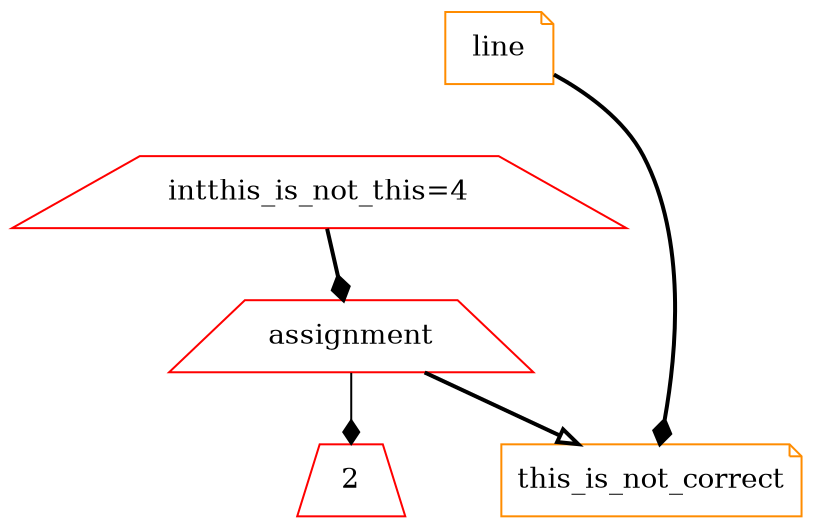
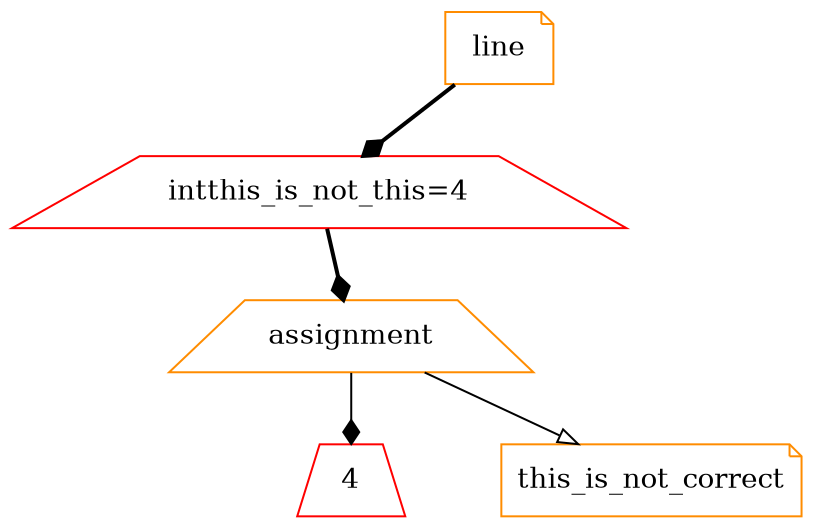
  digraph {
    node [color=darkorange shape=trapezium]
    edge [arrowhead=diamond style=bold]
    n1 [label=line shape=note]
    n2 [color=red label="intthis_is_not_this=4"]
-   n3 [color=red label=assignment]
+   n3 [label=assignment]
    n4 [label=this_is_not_correct shape=note]
-   n5 [color=red label=2]
-   n1 -> n4
+   n5 [color=red label=4]
+   n1 -> n2
    n2 -> n3
-   n3 -> n4 [arrowhead=onormal]
+   n3 -> n4 [arrowhead=onormal style=solid]
    n3 -> n5 [style=solid]
  }
